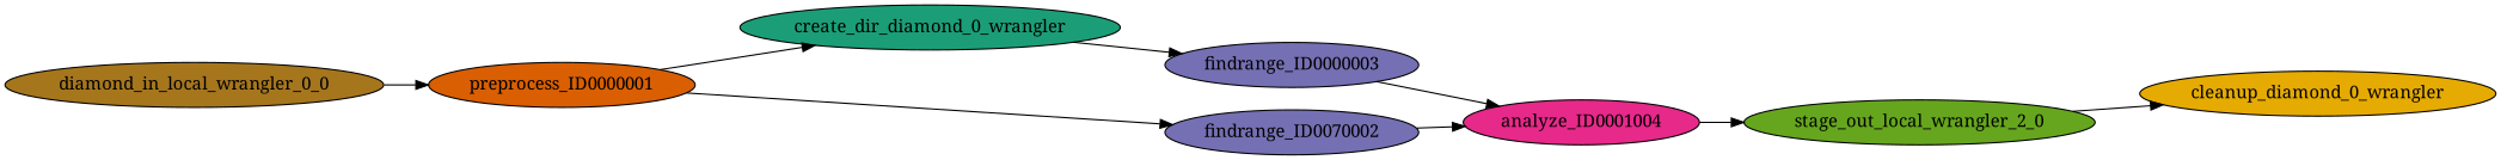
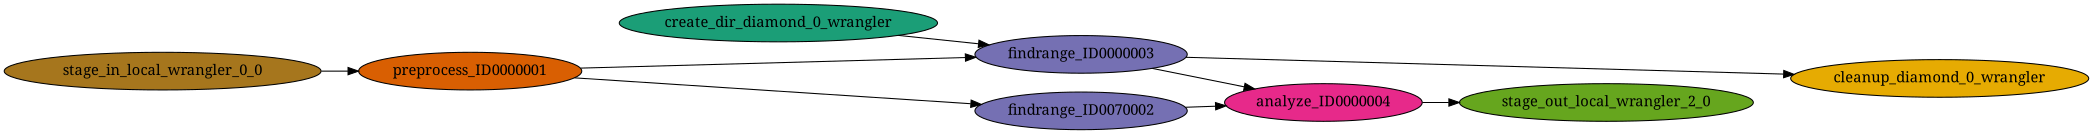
  digraph {
    fontname="Noto Serif"
    rankdir=LR
    node [color="#000000" fillcolor="#7570b3" fontname="Noto Serif" shape=ellipse style=filled]
    edge [arrowhead=normal arrowsize=1.0 color="#000000" fontname="Noto Serif"]
    n1 [fillcolor="#1b9e77" label=create_dir_diamond_0_wrangler]
    n2 [label=findrange_ID0000003]
-   n3 [fillcolor="#a6761d" label=diamond_in_local_wrangler_0_0]
+   n3 [fillcolor="#a6761d" label=stage_in_local_wrangler_0_0]
    n4 [fillcolor="#d95f02" label=preprocess_ID0000001]
    n5 [label=findrange_ID0070002]
-   n6 [fillcolor="#e7298a" label=analyze_ID0001004]
+   n6 [fillcolor="#e7298a" label=analyze_ID0000004]
    n7 [fillcolor="#66a61e" label=stage_out_local_wrangler_2_0]
    n8 [fillcolor="#e6ab02" label=cleanup_diamond_0_wrangler]
    n1 -> n2
    n2 -> n6
    n3 -> n4
-   n4 -> n1
+   n4 -> n2
    n4 -> n5
    n5 -> n6
    n6 -> n7
-   n7 -> n8
+   n2 -> n8
  }
